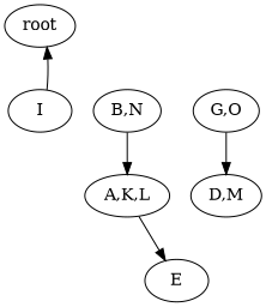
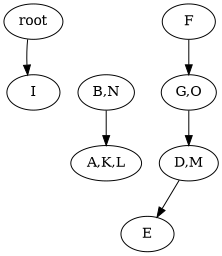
  strict digraph {
    n1 [label=root]
    n2 [label=I]
    n3 [label="B,N"]
    n4 [label="A,K,L"]
+   n5 [label=F]
    n6 [label="G,O"]
    n7 [label="D,M"]
    n8 [label=E]
-   n2 -> n1
+   n1 -> n2
    n3 -> n4
+   n5 -> n6
    n6 -> n7
-   n4 -> n8
+   n7 -> n8
  }
